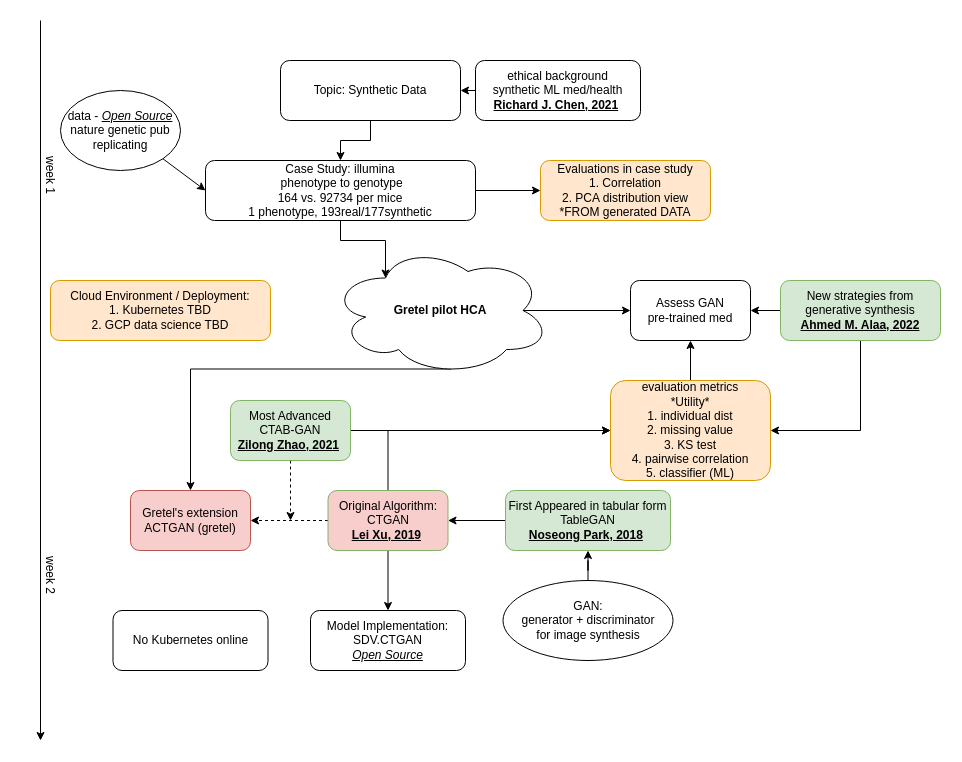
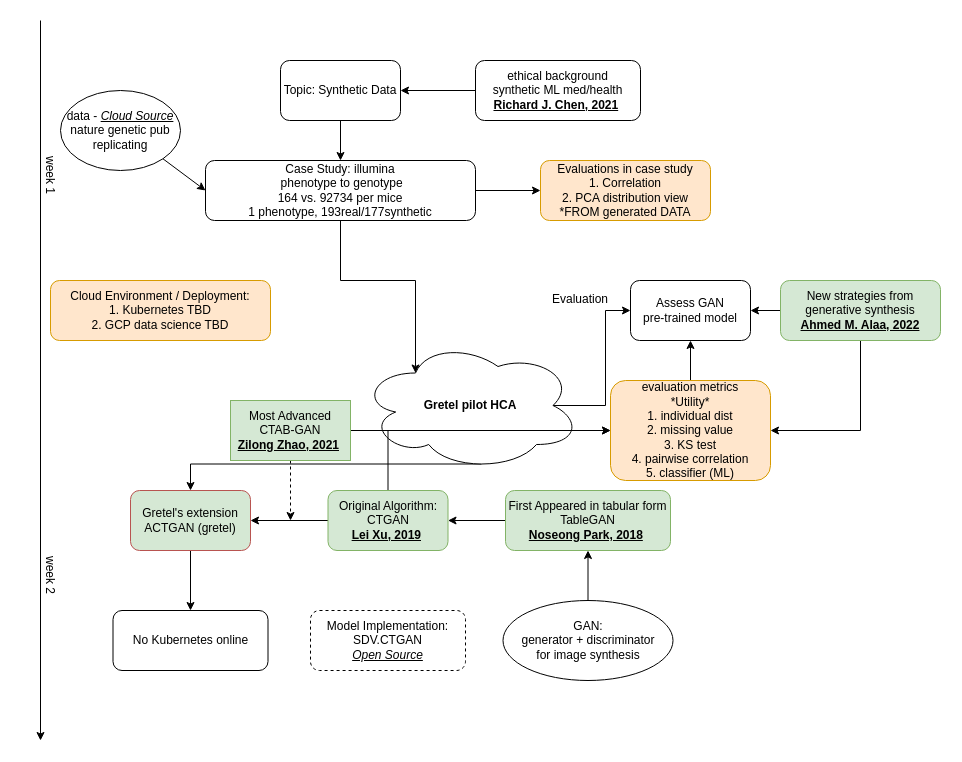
  <mxCell id="0" />
  <mxCell id="1" parent="0" />
  <mxCell id="2" style="edgeStyle=orthogonalEdgeStyle;rounded=0;orthogonalLoop=1;jettySize=auto;html=1;exitX=0.5;exitY=1;exitDx=0;exitDy=0;entryX=0.5;entryY=0;entryDx=0;entryDy=0;" edge="1" parent="1" source="3" target="6"><mxGeometry relative="1" as="geometry" /></mxCell>
- <mxCell id="3" value="Topic: Synthetic Data" style="rounded=1;whiteSpace=wrap;html=1;" vertex="1" parent="1"><mxGeometry x="280" y="60" width="180" height="60" as="geometry" /></mxCell>
+ <mxCell id="3" value="Topic: Synthetic Data" style="rounded=1;whiteSpace=wrap;html=1;" vertex="1" parent="1"><mxGeometry x="280" y="60" width="120" height="60" as="geometry" /></mxCell>
  <mxCell id="4" style="edgeStyle=orthogonalEdgeStyle;rounded=0;orthogonalLoop=1;jettySize=auto;html=1;exitX=0.5;exitY=1;exitDx=0;exitDy=0;entryX=0.25;entryY=0.25;entryDx=0;entryDy=0;entryPerimeter=0;" edge="1" parent="1" source="6" target="14"><mxGeometry relative="1" as="geometry" /></mxCell>
  <mxCell id="5" style="edgeStyle=orthogonalEdgeStyle;rounded=0;orthogonalLoop=1;jettySize=auto;html=1;exitX=1;exitY=0.5;exitDx=0;exitDy=0;entryX=0;entryY=0.5;entryDx=0;entryDy=0;" edge="1" parent="1" source="6" target="33"><mxGeometry relative="1" as="geometry" /></mxCell>
  <mxCell id="6" value="Case Study: illumina&lt;br&gt;&amp;nbsp;phenotype to genotype&lt;br&gt;164 vs. 92734 per mice&lt;br&gt;1 phenotype, 193real/177synthetic" style="rounded=1;whiteSpace=wrap;html=1;" vertex="1" parent="1"><mxGeometry x="205" y="160" width="270" height="60" as="geometry" /></mxCell>
- <mxCell id="7" value="data - &lt;i&gt;&lt;u&gt;Open Source&lt;/u&gt;&lt;/i&gt;&lt;br&gt;nature genetic pub&lt;br&gt;replicating" style="ellipse;whiteSpace=wrap;html=1;" vertex="1" parent="1"><mxGeometry x="60" y="90" width="120" height="80" as="geometry" /></mxCell>
+ <mxCell id="7" value="data - &lt;i&gt;&lt;u&gt;Cloud Source&lt;/u&gt;&lt;/i&gt;&lt;br&gt;nature genetic pub&lt;br&gt;replicating" style="ellipse;whiteSpace=wrap;html=1;" vertex="1" parent="1"><mxGeometry x="60" y="90" width="120" height="80" as="geometry" /></mxCell>
  <mxCell id="8" value="" style="endArrow=classic;html=1;rounded=0;exitX=1;exitY=1;exitDx=0;exitDy=0;entryX=0;entryY=0.5;entryDx=0;entryDy=0;" edge="1" parent="1" source="7" target="6"><mxGeometry width="50" height="50" relative="1" as="geometry"><mxPoint x="400" y="250" as="sourcePoint" /><mxPoint x="450" y="200" as="targetPoint" /></mxGeometry></mxCell>
  <mxCell id="9" value="" style="endArrow=classic;html=1;rounded=0;" edge="1" parent="1"><mxGeometry width="50" height="50" relative="1" as="geometry"><mxPoint x="40" y="20" as="sourcePoint" /><mxPoint x="40" y="740" as="targetPoint" /></mxGeometry></mxCell>
  <mxCell id="10" value="week 1" style="text;html=1;strokeColor=none;fillColor=none;align=center;verticalAlign=middle;whiteSpace=wrap;rounded=0;rotation=90;" vertex="1" parent="1"><mxGeometry x="20" y="160" width="60" height="30" as="geometry" /></mxCell>
  <mxCell id="11" value="Cloud Environment / Deployment:&lt;br&gt;1. Kubernetes TBD&lt;br&gt;2. GCP data science TBD" style="rounded=1;whiteSpace=wrap;html=1;fillColor=#ffe6cc;strokeColor=#d79b00;" vertex="1" parent="1"><mxGeometry x="50" y="280" width="220" height="60" as="geometry" /></mxCell>
  <mxCell id="12" style="edgeStyle=orthogonalEdgeStyle;rounded=0;orthogonalLoop=1;jettySize=auto;html=1;exitX=0.55;exitY=0.95;exitDx=0;exitDy=0;exitPerimeter=0;entryX=0.5;entryY=0;entryDx=0;entryDy=0;" edge="1" parent="1" source="14" target="16"><mxGeometry relative="1" as="geometry" /></mxCell>
  <mxCell id="13" style="edgeStyle=orthogonalEdgeStyle;rounded=0;orthogonalLoop=1;jettySize=auto;html=1;exitX=0.875;exitY=0.5;exitDx=0;exitDy=0;exitPerimeter=0;entryX=0;entryY=0.5;entryDx=0;entryDy=0;" edge="1" parent="1" source="14" target="34"><mxGeometry relative="1" as="geometry" /></mxCell>
- <mxCell id="14" value="&lt;b&gt;Gretel pilot HCA&lt;/b&gt;" style="ellipse;shape=cloud;whiteSpace=wrap;html=1;" vertex="1" parent="1"><mxGeometry x="330" y="245" width="220" height="130" as="geometry" /></mxCell>
- <mxCell id="16" value="Gretel's extension&lt;br&gt;ACTGAN (gretel)" style="rounded=1;whiteSpace=wrap;html=1;fillColor=#f8cecc;strokeColor=#b85450;" vertex="1" parent="1"><mxGeometry x="130" y="490" width="120" height="60" as="geometry" /></mxCell>
- <mxCell id="17" style="edgeStyle=orthogonalEdgeStyle;rounded=0;orthogonalLoop=1;jettySize=auto;html=1;exitX=0.5;exitY=1;exitDx=0;exitDy=0;entryX=0.5;entryY=0;entryDx=0;entryDy=0;" edge="1" parent="1" source="20" target="21"><mxGeometry relative="1" as="geometry" /></mxCell>
- <mxCell id="18" style="edgeStyle=orthogonalEdgeStyle;rounded=0;orthogonalLoop=1;jettySize=auto;html=1;exitX=0;exitY=0.5;exitDx=0;exitDy=0;entryX=1;entryY=0.5;entryDx=0;entryDy=0;dashed=1;" edge="1" parent="1" source="20" target="16"><mxGeometry relative="1" as="geometry" /></mxCell>
+ <mxCell id="14" value="&lt;b&gt;Gretel pilot HCA&lt;/b&gt;" style="ellipse;shape=cloud;whiteSpace=wrap;html=1;" vertex="1" parent="1"><mxGeometry x="360" y="340" width="220" height="130" as="geometry" /></mxCell>
+ <mxCell id="15" style="edgeStyle=orthogonalEdgeStyle;rounded=0;orthogonalLoop=1;jettySize=auto;html=1;exitX=0.5;exitY=1;exitDx=0;exitDy=0;" edge="1" parent="1" source="16" target="22"><mxGeometry relative="1" as="geometry" /></mxCell>
+ <mxCell id="16" value="Gretel's extension&lt;br&gt;ACTGAN (gretel)" style="rounded=1;whiteSpace=wrap;html=1;fillColor=#d5e8d4;strokeColor=#b85450;" vertex="1" parent="1"><mxGeometry x="130" y="490" width="120" height="60" as="geometry" /></mxCell>
+ <mxCell id="18" style="edgeStyle=orthogonalEdgeStyle;rounded=0;orthogonalLoop=1;jettySize=auto;html=1;exitX=0;exitY=0.5;exitDx=0;exitDy=0;entryX=1;entryY=0.5;entryDx=0;entryDy=0;" edge="1" parent="1" source="20" target="16"><mxGeometry relative="1" as="geometry" /></mxCell>
  <mxCell id="19" style="edgeStyle=orthogonalEdgeStyle;rounded=0;orthogonalLoop=1;jettySize=auto;html=1;exitX=0.5;exitY=0;exitDx=0;exitDy=0;entryX=0;entryY=0.5;entryDx=0;entryDy=0;" edge="1" parent="1" source="20" target="40"><mxGeometry relative="1" as="geometry" /></mxCell>
- <mxCell id="20" value="Original Algorithm: &lt;br&gt;CTGAN&lt;br&gt;&lt;u&gt;&lt;b&gt;Lei Xu, 2019&lt;/b&gt;&lt;/u&gt;&amp;nbsp;" style="rounded=1;whiteSpace=wrap;html=1;fillColor=#f8cecc;strokeColor=#82b366;" vertex="1" parent="1"><mxGeometry x="327.5" y="490" width="120" height="60" as="geometry" /></mxCell>
- <mxCell id="21" value="Model Implementation: &lt;br&gt;SDV.CTGAN&lt;br&gt;&lt;u&gt;&lt;i&gt;Open Source&lt;/i&gt;&lt;/u&gt;" style="rounded=1;whiteSpace=wrap;html=1;" vertex="1" parent="1"><mxGeometry x="310" y="610" width="155" height="60" as="geometry" /></mxCell>
+ <mxCell id="20" value="Original Algorithm: &lt;br&gt;CTGAN&lt;br&gt;&lt;u&gt;&lt;b&gt;Lei Xu, 2019&lt;/b&gt;&lt;/u&gt;&amp;nbsp;" style="rounded=1;whiteSpace=wrap;html=1;fillColor=#d5e8d4;strokeColor=#82b366;" vertex="1" parent="1"><mxGeometry x="327.5" y="490" width="120" height="60" as="geometry" /></mxCell>
+ <mxCell id="21" value="Model Implementation: &lt;br&gt;SDV.CTGAN&lt;br&gt;&lt;u&gt;&lt;i&gt;Open Source&lt;/i&gt;&lt;/u&gt;" style="rounded=1;whiteSpace=wrap;html=1;dashed=1;" vertex="1" parent="1"><mxGeometry x="310" y="610" width="155" height="60" as="geometry" /></mxCell>
  <mxCell id="22" value="No Kubernetes online" style="rounded=1;whiteSpace=wrap;html=1;" vertex="1" parent="1"><mxGeometry x="112.5" y="610" width="155" height="60" as="geometry" /></mxCell>
  <mxCell id="23" value="" style="edgeStyle=orthogonalEdgeStyle;rounded=0;orthogonalLoop=1;jettySize=auto;html=1;" edge="1" parent="1" source="24" target="26"><mxGeometry relative="1" as="geometry" /></mxCell>
- <mxCell id="24" value="GAN:&lt;br style=&quot;border-color: var(--border-color);&quot;&gt;generator + discriminator&lt;br style=&quot;border-color: var(--border-color);&quot;&gt;for image synthesis" style="ellipse;whiteSpace=wrap;html=1;" vertex="1" parent="1"><mxGeometry x="502.5" y="580" width="170" height="80" as="geometry" /></mxCell>
+ <mxCell id="24" value="GAN:&lt;br style=&quot;border-color: var(--border-color);&quot;&gt;generator + discriminator&lt;br style=&quot;border-color: var(--border-color);&quot;&gt;for image synthesis" style="ellipse;whiteSpace=wrap;html=1;" vertex="1" parent="1"><mxGeometry x="502.5" y="600" width="170" height="80" as="geometry" /></mxCell>
  <mxCell id="25" style="edgeStyle=orthogonalEdgeStyle;rounded=0;orthogonalLoop=1;jettySize=auto;html=1;exitX=0;exitY=0.5;exitDx=0;exitDy=0;entryX=1;entryY=0.5;entryDx=0;entryDy=0;" edge="1" parent="1" source="26" target="20"><mxGeometry relative="1" as="geometry" /></mxCell>
  <mxCell id="26" value="First Appeared in tabular form&lt;br&gt;TableGAN&lt;br&gt;&lt;u&gt;&lt;b&gt;Noseong Park, 2018&lt;/b&gt;&lt;/u&gt;&amp;nbsp;" style="rounded=1;whiteSpace=wrap;html=1;fillColor=#d5e8d4;strokeColor=#82b366;" vertex="1" parent="1"><mxGeometry x="505" y="490" width="165" height="60" as="geometry" /></mxCell>
  <mxCell id="27" style="edgeStyle=orthogonalEdgeStyle;rounded=0;orthogonalLoop=1;jettySize=auto;html=1;exitX=0.5;exitY=1;exitDx=0;exitDy=0;dashed=1;" edge="1" parent="1" source="29"><mxGeometry relative="1" as="geometry"><mxPoint x="290" y="520" as="targetPoint" /></mxGeometry></mxCell>
  <mxCell id="28" style="edgeStyle=orthogonalEdgeStyle;rounded=0;orthogonalLoop=1;jettySize=auto;html=1;exitX=1;exitY=0.5;exitDx=0;exitDy=0;" edge="1" parent="1" source="29" target="40"><mxGeometry relative="1" as="geometry" /></mxCell>
- <mxCell id="29" value="Most Advanced&lt;br&gt;CTAB-GAN&lt;br&gt;&lt;u style=&quot;border-color: var(--border-color);&quot;&gt;&lt;b style=&quot;border-color: var(--border-color);&quot;&gt;Zilong Zhao, 2021&lt;/b&gt;&lt;/u&gt;&amp;nbsp;" style="rounded=1;whiteSpace=wrap;html=1;fillColor=#d5e8d4;strokeColor=#82b366;" vertex="1" parent="1"><mxGeometry x="230" y="400" width="120" height="60" as="geometry" /></mxCell>
+ <mxCell id="29" value="Most Advanced&lt;br&gt;CTAB-GAN&lt;br&gt;&lt;u style=&quot;border-color: var(--border-color);&quot;&gt;&lt;b style=&quot;border-color: var(--border-color);&quot;&gt;Zilong Zhao, 2021&lt;/b&gt;&lt;/u&gt;&amp;nbsp;" style="whiteSpace=wrap;html=1;fillColor=#d5e8d4;strokeColor=#82b366;rounded=0;" vertex="1" parent="1"><mxGeometry x="230" y="400" width="120" height="60" as="geometry" /></mxCell>
  <mxCell id="30" style="edgeStyle=orthogonalEdgeStyle;rounded=0;orthogonalLoop=1;jettySize=auto;html=1;exitX=0;exitY=0.5;exitDx=0;exitDy=0;entryX=1;entryY=0.5;entryDx=0;entryDy=0;" edge="1" parent="1" source="31" target="3"><mxGeometry relative="1" as="geometry" /></mxCell>
  <mxCell id="31" value="ethical background &lt;br&gt;synthetic ML med/health&lt;br&gt;&lt;u&gt;&lt;b&gt;Richard J. Chen, 2021&lt;/b&gt;&lt;/u&gt;&amp;nbsp;" style="rounded=1;whiteSpace=wrap;html=1;" vertex="1" parent="1"><mxGeometry x="475" y="60" width="165" height="60" as="geometry" /></mxCell>
  <mxCell id="32" value="week 2" style="text;html=1;strokeColor=none;fillColor=none;align=center;verticalAlign=middle;whiteSpace=wrap;rounded=0;rotation=90;" vertex="1" parent="1"><mxGeometry x="20" y="560" width="60" height="30" as="geometry" /></mxCell>
  <mxCell id="33" value="&lt;span style=&quot;background-color: initial;&quot;&gt;Evaluations in case study&lt;br&gt;1. Correlation&lt;br&gt;2. PCA distribution view&lt;br&gt;*FROM generated DATA&lt;br&gt;&lt;/span&gt;" style="rounded=1;whiteSpace=wrap;html=1;fillColor=#ffe6cc;strokeColor=#d79b00;" vertex="1" parent="1"><mxGeometry x="540" y="160" width="170" height="60" as="geometry" /></mxCell>
- <mxCell id="34" value="Assess GAN &lt;br&gt;pre-trained med" style="rounded=1;whiteSpace=wrap;html=1;" vertex="1" parent="1"><mxGeometry x="630" y="280" width="120" height="60" as="geometry" /></mxCell>
+ <mxCell id="34" value="Assess GAN &lt;br&gt;pre-trained model" style="rounded=1;whiteSpace=wrap;html=1;" vertex="1" parent="1"><mxGeometry x="630" y="280" width="120" height="60" as="geometry" /></mxCell>
+ <mxCell id="35" value="Evaluation" style="text;html=1;strokeColor=none;fillColor=none;align=center;verticalAlign=middle;whiteSpace=wrap;rounded=0;" vertex="1" parent="1"><mxGeometry x="550" y="284" width="60" height="30" as="geometry" /></mxCell>
  <mxCell id="36" style="edgeStyle=orthogonalEdgeStyle;rounded=0;orthogonalLoop=1;jettySize=auto;html=1;exitX=0;exitY=0.5;exitDx=0;exitDy=0;entryX=1;entryY=0.5;entryDx=0;entryDy=0;" edge="1" parent="1" source="38" target="34"><mxGeometry relative="1" as="geometry" /></mxCell>
  <mxCell id="37" style="edgeStyle=orthogonalEdgeStyle;rounded=0;orthogonalLoop=1;jettySize=auto;html=1;exitX=0.5;exitY=1;exitDx=0;exitDy=0;entryX=1;entryY=0.5;entryDx=0;entryDy=0;" edge="1" parent="1" source="38" target="40"><mxGeometry relative="1" as="geometry" /></mxCell>
  <mxCell id="38" value="New strategies from &lt;br&gt;generative synthesis&lt;br&gt;&lt;u&gt;&lt;b&gt;Ahmed M. Alaa, 2022&lt;/b&gt;&lt;/u&gt;" style="rounded=1;whiteSpace=wrap;html=1;fillColor=#d5e8d4;strokeColor=#82b366;" vertex="1" parent="1"><mxGeometry x="780" y="280" width="160" height="60" as="geometry" /></mxCell>
  <mxCell id="39" style="edgeStyle=orthogonalEdgeStyle;rounded=0;orthogonalLoop=1;jettySize=auto;html=1;exitX=0.5;exitY=0;exitDx=0;exitDy=0;entryX=0.5;entryY=1;entryDx=0;entryDy=0;" edge="1" parent="1" source="40" target="34"><mxGeometry relative="1" as="geometry" /></mxCell>
  <mxCell id="40" value="evaluation metrics&lt;br&gt;*Utility*&lt;br&gt;1. individual dist&lt;br&gt;2. missing value&lt;br&gt;3. KS test&lt;br&gt;4. pairwise correlation&lt;br&gt;5. classifier (ML)" style="rounded=1;whiteSpace=wrap;html=1;fillColor=#ffe6cc;strokeColor=#d79b00;" vertex="1" parent="1"><mxGeometry x="610" y="380" width="160" height="100" as="geometry" /></mxCell>
